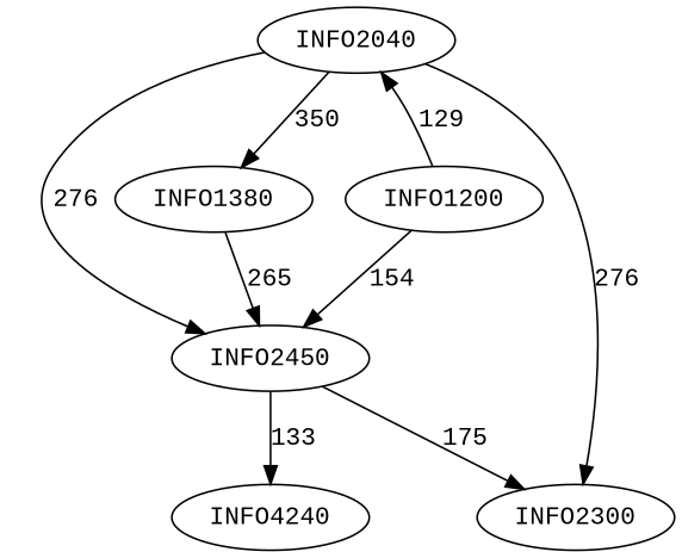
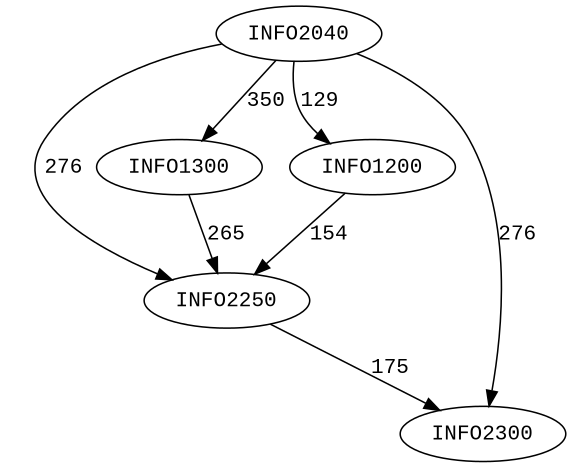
  digraph {
    fontname="Liberation Mono"
    node [fontname="Liberation Mono"]
    edge [fontname="Liberation Mono"]
-   n1 [label=INFO1380]
-   n2 [label=INFO2450]
+   n1 [label=INFO1300]
+   n2 [label=INFO2250]
    INFO2040
    INFO2300
    n5 [label=INFO1200]
-   INFO4240
    n1 -> n2 [label=265]
    n2 -> INFO2300 [label=175]
-   n2 -> INFO4240 [label=133]
    INFO2040 -> n1 [label=350]
    INFO2040 -> n2 [label=276]
    INFO2040 -> INFO2300 [label=276]
-   n5 -> INFO2040 [label=129]
+   INFO2040 -> n5 [label=129]
    n5 -> n2 [label=154]
  }
